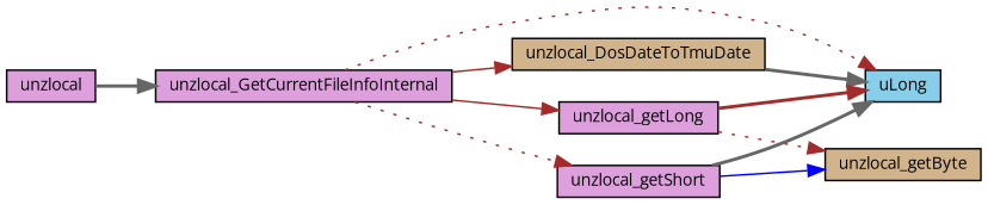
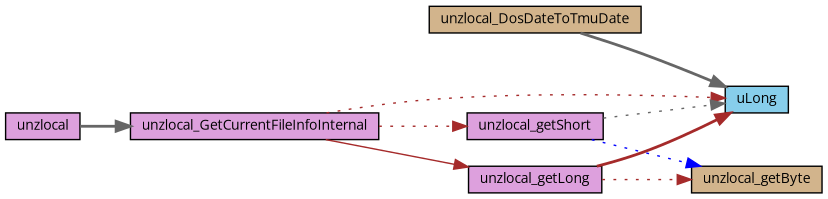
  digraph {
    fontname="Open Sans"
    rankdir=LR
    node [color=black fillcolor=plum fontname="Open Sans" fontsize=10 shape=record style=filled]
    edge [color=brown fontname="Open Sans" fontsize=10 labelfontname="FreeSans.ttf" labelfontsize=10 style=dotted]
    n1 [fontcolor=black height=0.2 label=unzlocal width=0.4]
    n2 [height=0.2 label=unzlocal_GetCurrentFileInfoInternal width=0.4]
    n3 [fillcolor=skyblue height=0.2 label=uLong width=0.4]
    n4 [fillcolor=tan height=0.2 label=unzlocal_DosDateToTmuDate width=0.4]
    n5 [height=0.2 label=unzlocal_getLong width=0.4]
    n6 [height=0.2 label=unzlocal_getShort width=0.4]
    n7 [fillcolor=tan height=0.2 label=unzlocal_getByte width=0.4]
    n1 -> n2 [color=gray40 style=bold]
    n2 -> n3
-   n2 -> n4 [style=solid]
    n2 -> n5 [style=solid]
    n2 -> n6
    n4 -> n3 [color=gray40 style=bold]
    n5 -> n3 [style=bold]
    n5 -> n7
-   n6 -> n3 [color=gray40 style=bold]
-   n6 -> n7 [color=blue style=solid]
+   n6 -> n3 [color=gray40]
+   n6 -> n7 [color=blue]
  }
